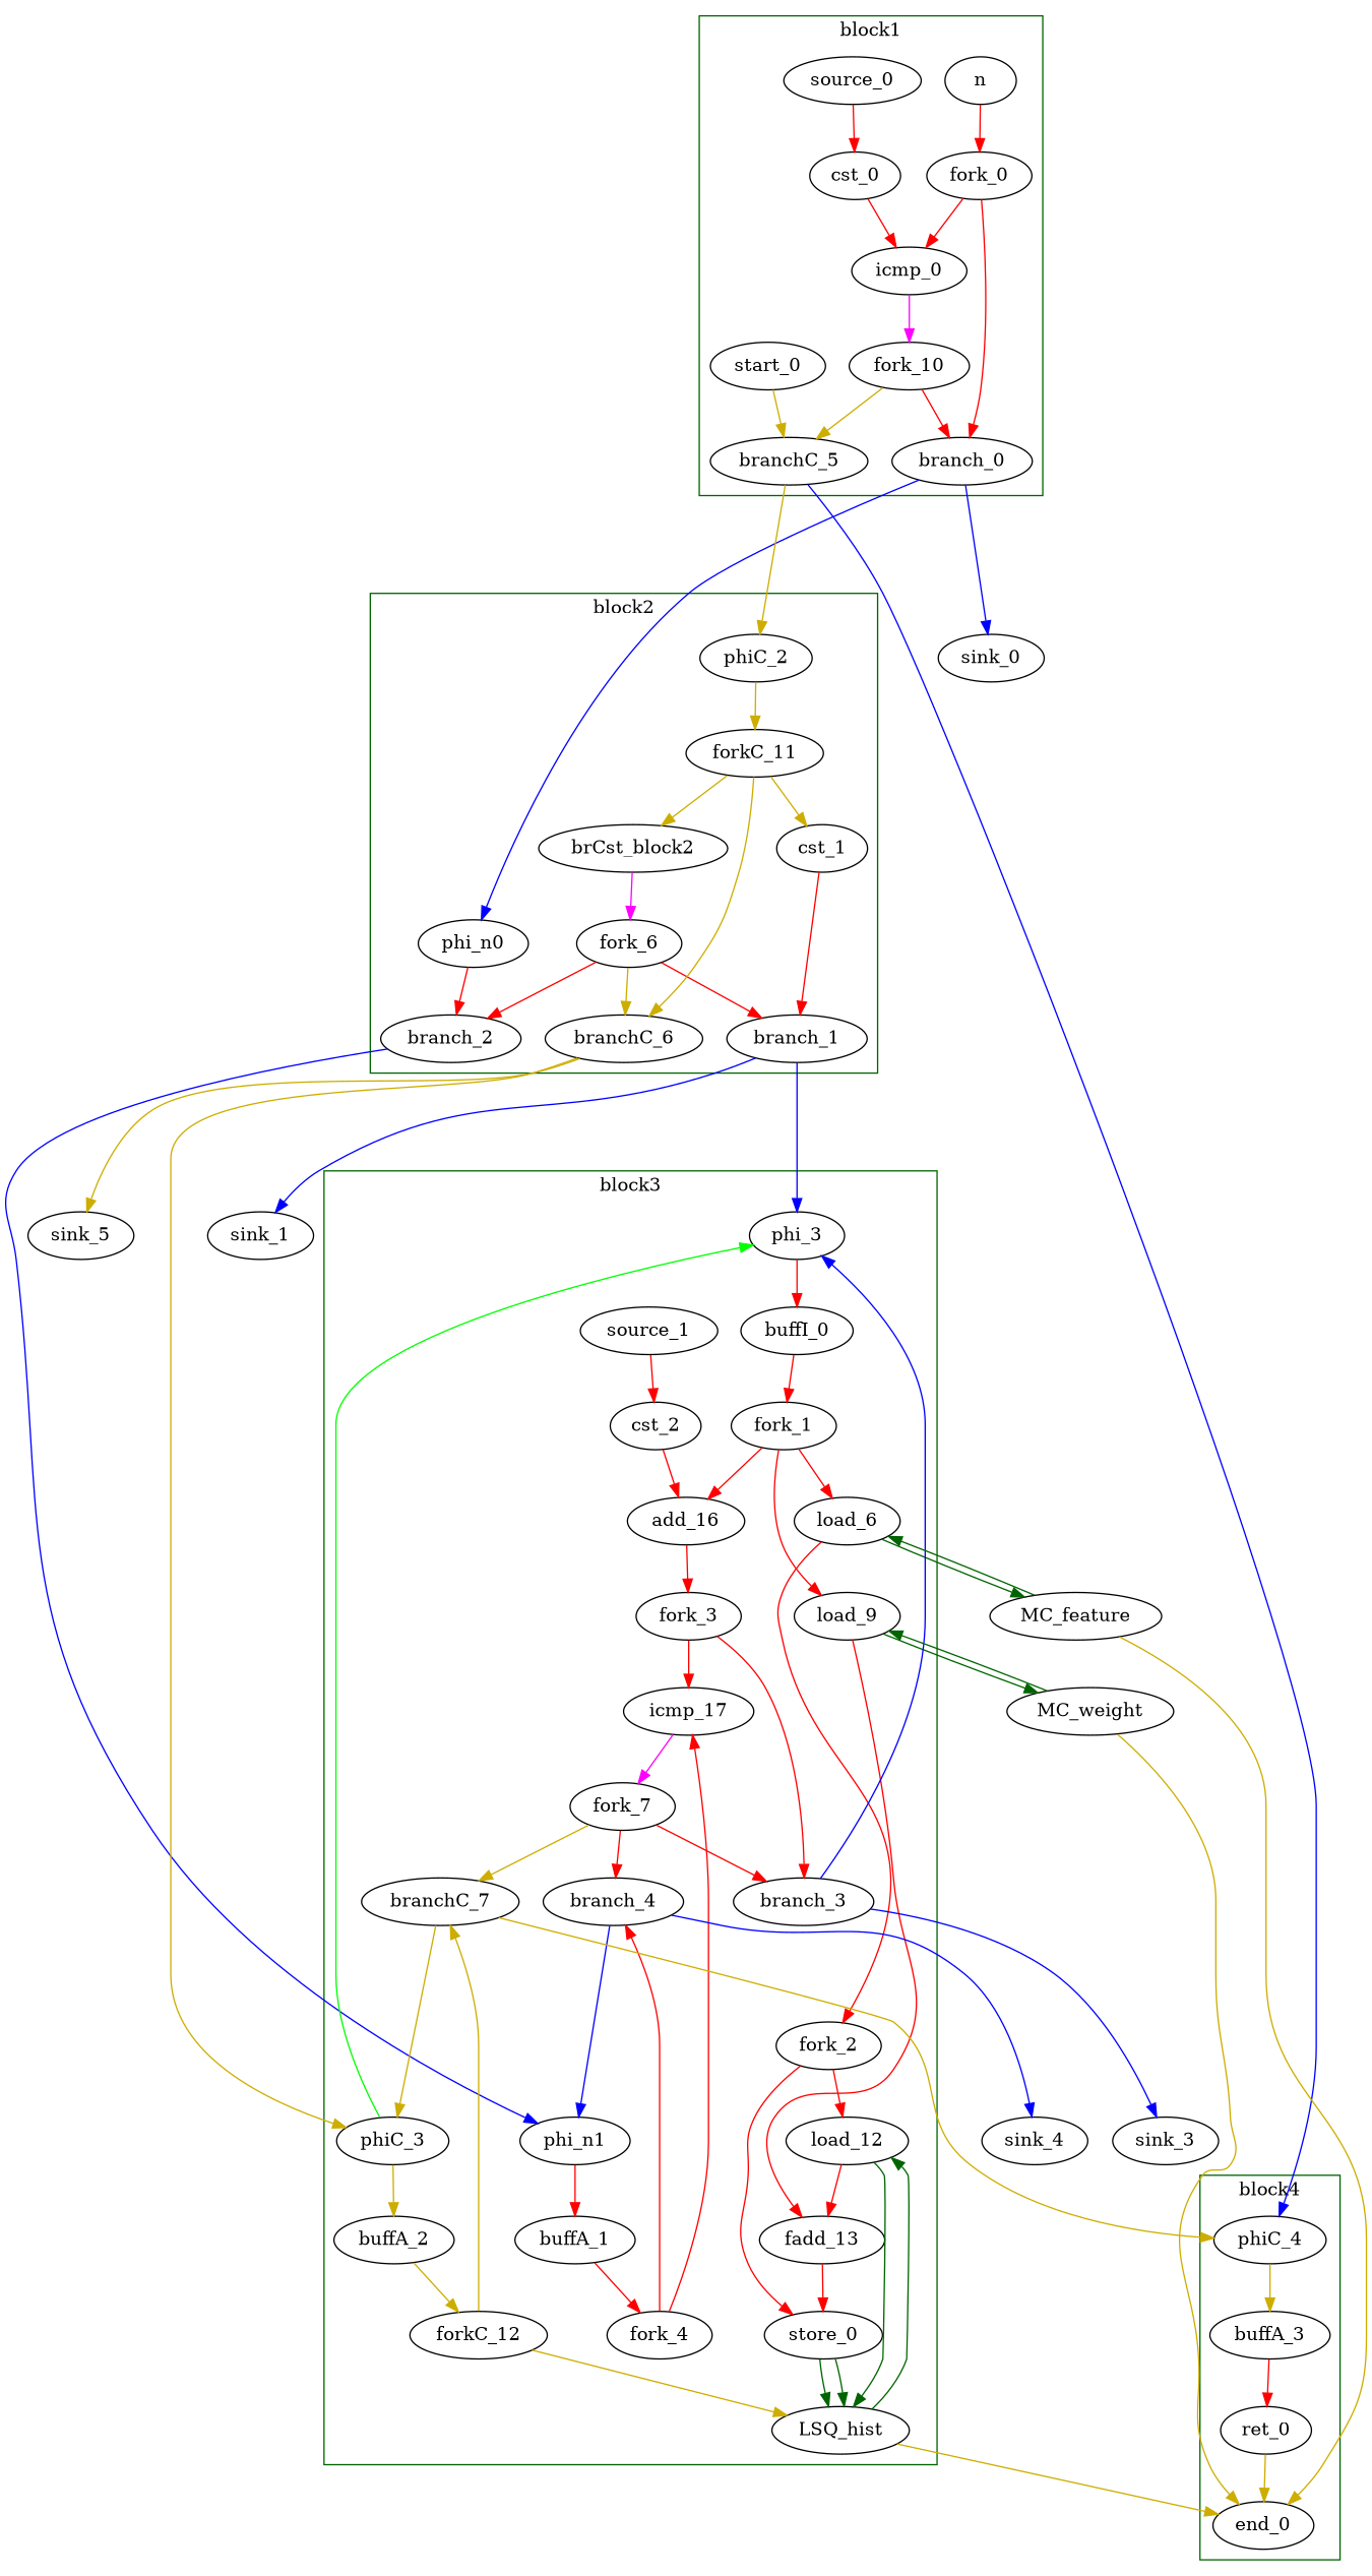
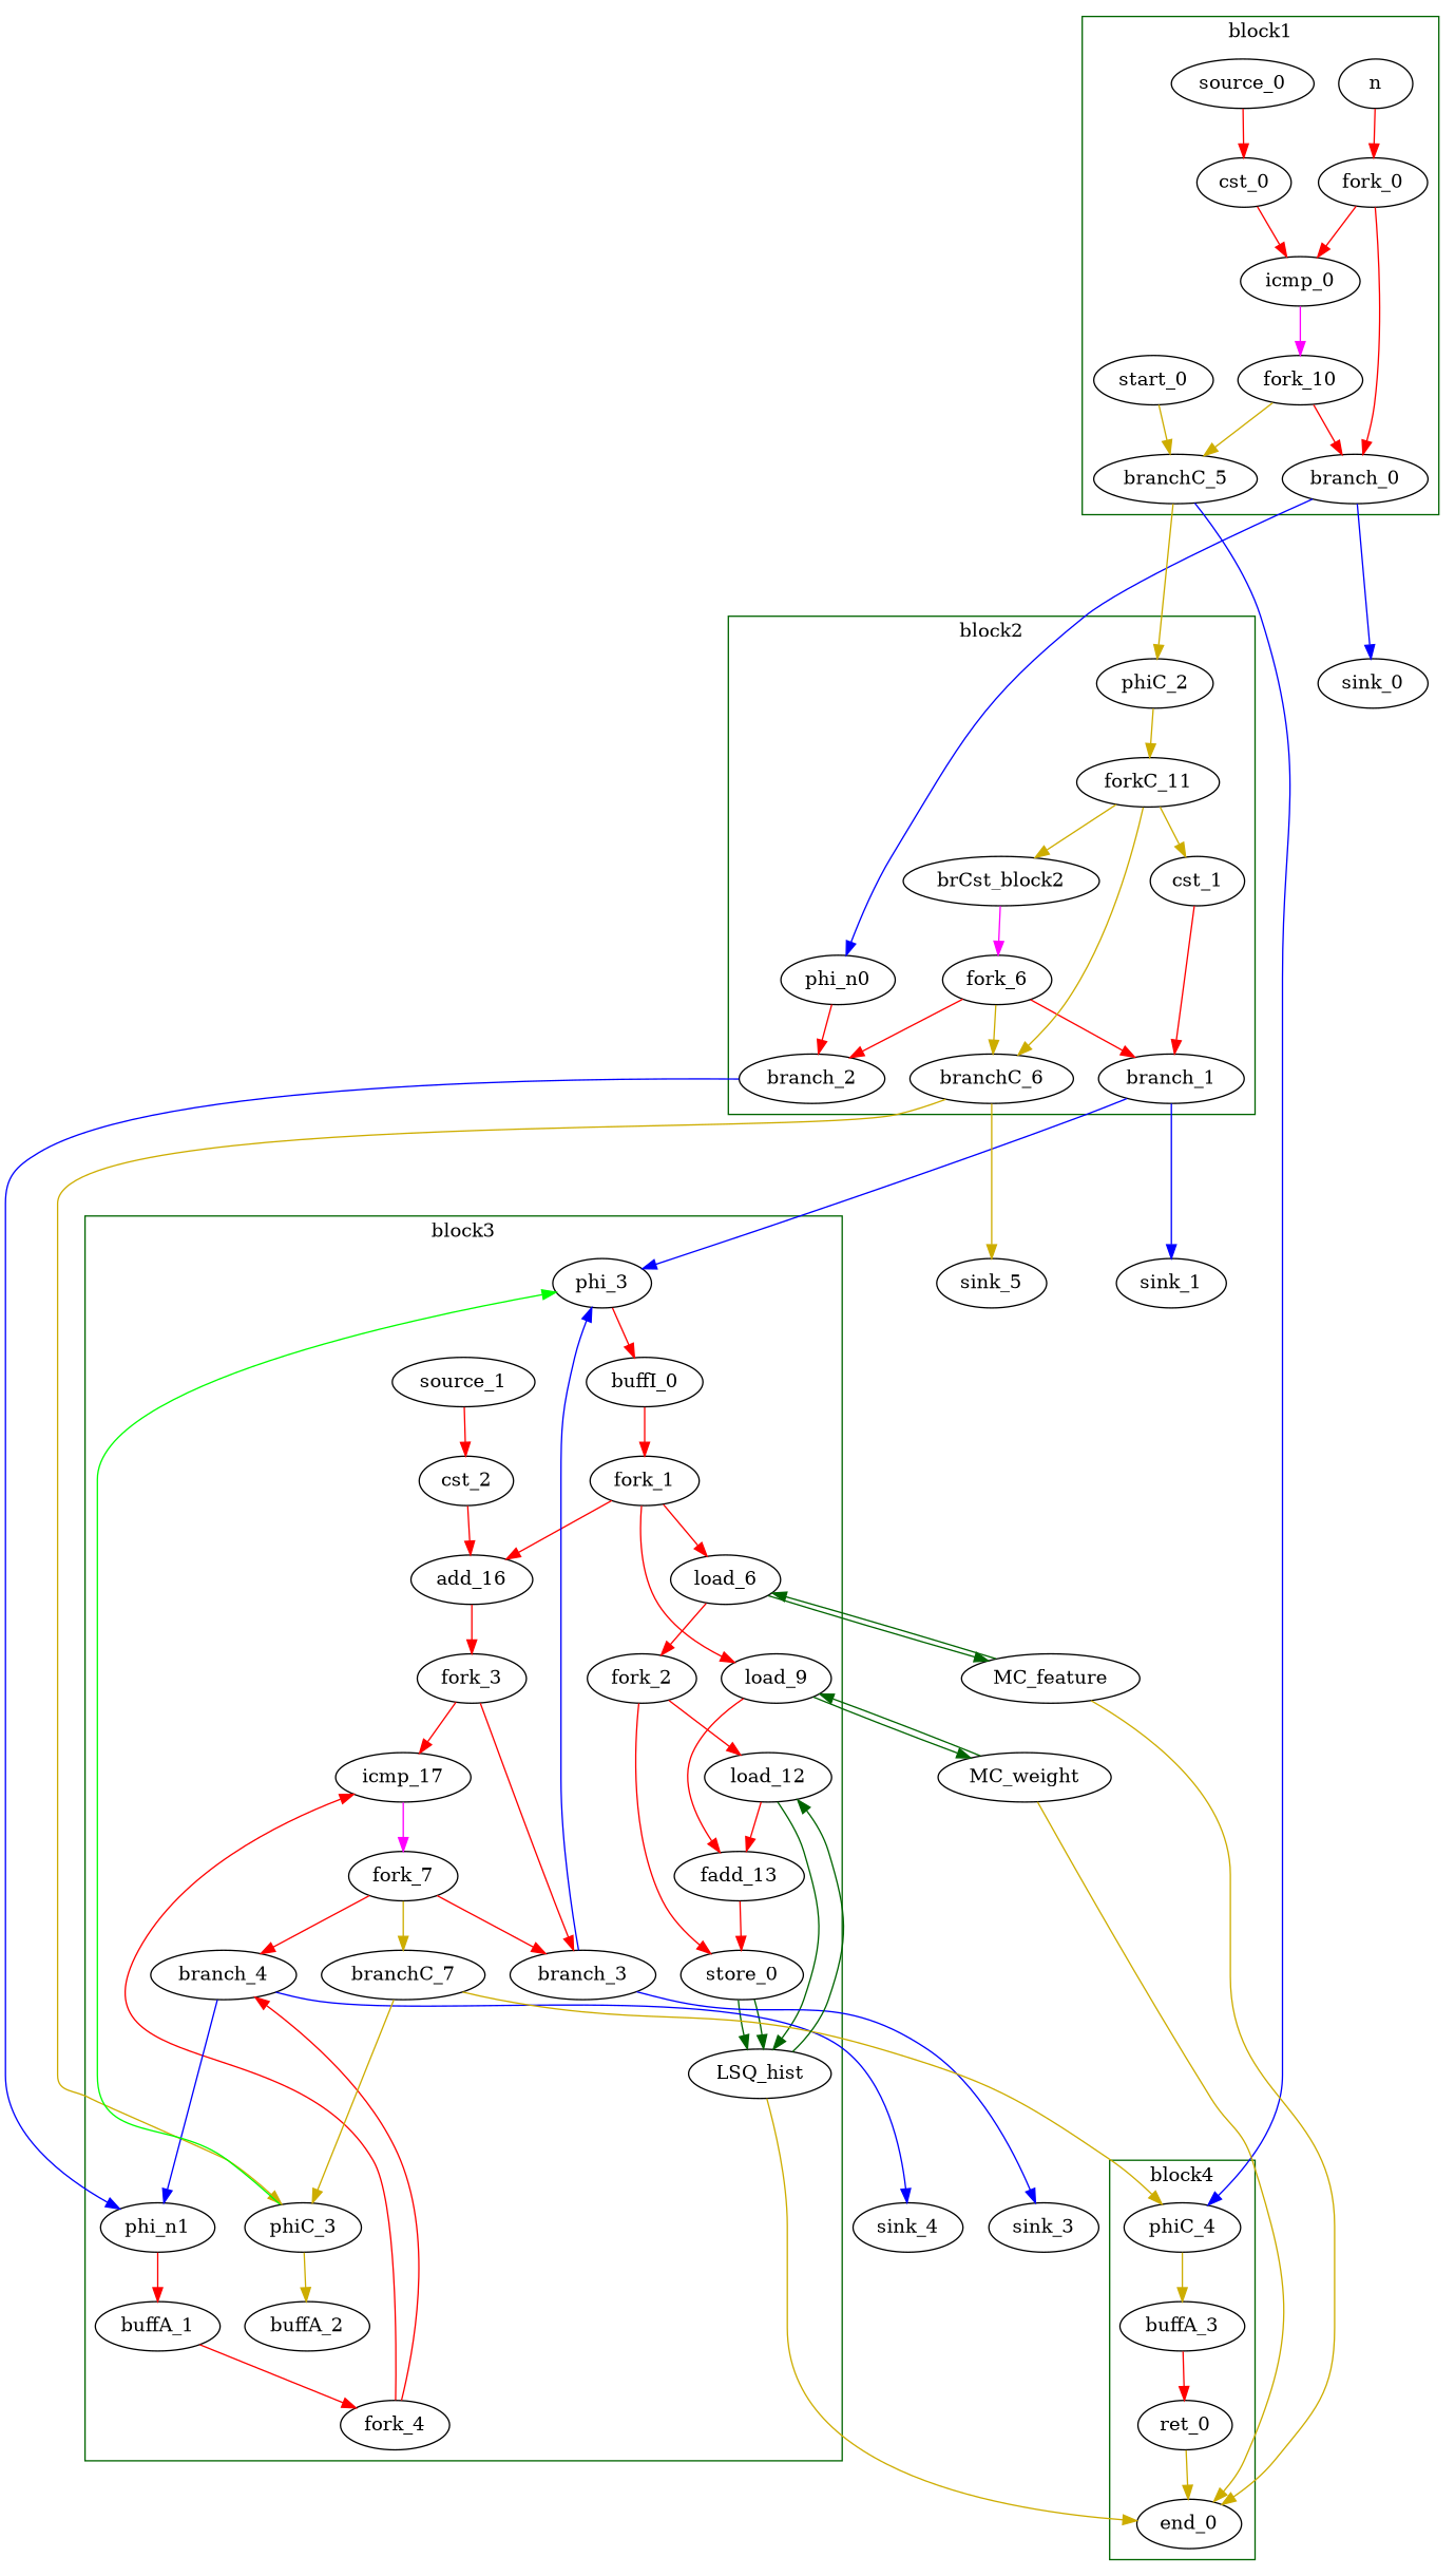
  digraph {
    splines=spline
    node [bbID=3 in="in1:1" out="out1:1" type=Fork]
    edge [color=red from=out1 to=in1]
    n [bbID=1 in="in1:32" out="out1:32" type=Entry]
    fork_0 [bbID=1 in="in1:32" out="out1:32 out2:32 "]
    cst_0 [bbID=1 type=Constant value="0x00000000"]
    icmp_0 [II=1 bbID=1 delay=1.530 in="in1:32 in2:32 " latency=0 op=icmp_sgt_op out="out1:1 " type=Operator]
    fork_10 [bbID=1 out="out1:1 out2:1 "]
    branch_0 [bbID=1 in="in1:32 in2?:1" out="out1+:32 out2-:32" type=Branch]
    start_0 [bbID=1 control=true in="in1:0" out="out1:0" type=Entry]
    branchC_5 [bbID=1 in="in1:0 in2?:1" out="out1+:0 out2-:0" type=Branch]
    source_0 [bbID=1 type=Source in=""]
    brCst_block2 [bbID=2 type=Constant value="0x1"]
    fork_6 [bbID=2 out="out1:1 out2:1 out3:1 "]
    cst_1 [bbID=2 type=Constant value="0x00000000"]
    branch_1 [bbID=2 in="in1:1 in2?:1" out="out1+:1 out2-:1" type=Branch]
    phi_n0 [bbID=2 delay=0.000 in="in1:32 " out="out1:32" type=Merge]
    branch_2 [bbID=2 in="in1:32 in2?:1" out="out1+:32 out2-:32" type=Branch]
    branchC_6 [bbID=2 in="in1:0 in2?:1" out="out1+:0 out2-:0" type=Branch]
    phiC_2 [bbID=2 delay=0.166 in="in1:0 " out="out1:0" type=Merge]
    forkC_11 [bbID=2 in="in1:0" out="out1:0 out2:0 out3:0 "]
    phi_3 [delay=0.366 in="in1?:1 in2:31 in3:31 " out="out1:31" type=Mux]
    buffI_0 [in="in1:31" out="out1:31" type=Buffer]
    load_6 [II=1 delay=0.000 in="in1:32 in2:31 " latency=2 op=mc_load_op out="out1:32 out2:31 " portId=0 type=Operator]
    fork_2 [in="in1:32" out="out1:32 out2:32 "]
    load_9 [II=1 delay=0.000 in="in1:32 in2:31 " latency=2 op=mc_load_op out="out1:32 out2:31 " portId=0 type=Operator]
    fadd_13 [II=1 delay=0.966 in="in1:32 in2:32 " latency=10 op=fadd_op out="out1:32 " type=Operator]
    load_12 [II=1 delay=0.000 in="in1:32 in2:32 " latency=5 op=lsq_load_op out="out1:32 out2:32 " portId=0 type=Operator]
    store_0 [II=1 delay=0.000 in="in1:32 in2:32 " latency=0 op=lsq_store_op out="out1:32 out2:32 " portId=0 type=Operator]
    cst_2 [type=Constant value="0x00000001"]
    add_16 [II=1 delay=1.693 in="in1:31 in2:31 " latency=0 op=add_op out="out1:31 " type=Operator]
    fork_3 [in="in1:31" out="out1:31 out2:31 "]
    icmp_17 [II=1 delay=1.530 in="in1:32 in2:32 " latency=0 op=icmp_slt_op out="out1:1 " type=Operator]
    fork_7 [out="out1:1 out2:1 out3:1 "]
    phi_n1 [delay=0.366 in="in1:32 in2:32 " out="out1:32" type=Merge]
    buffA_1 [in="in1:32" out="out1:32" type=Buffer]
    fork_1 [in="in1:31" out="out1:31 out2:31 out3:31 "]
    branch_3 [in="in1:31 in2?:1" out="out1+:31 out2-:31" type=Branch]
    fork_4 [in="in1:32" out="out1:32 out2:32 "]
    branch_4 [in="in1:32 in2?:1" out="out1+:32 out2-:32" type=Branch]
    branchC_7 [in="in1:0 in2?:1" out="out1+:0 out2-:0" type=Branch]
    LSQ_hist [bbID=0 bbcount=1 fifoDepth=16 in="in1:0*c0 in2:32*l0a in3:32*s0a in4:32*s0d " ldcount=1 loadOffsets="{{0;0;0;0;0;0;0;0;0;0;0;0;0;0;0;0}}" loadPorts="{{0;0;0;0;0;0;0;0;0;0;0;0;0;0;0;0}}" memory=hist numLoads="{1}" numStores="{1}" out="out1:32*l0d out2:0*e " stcount=1 storeOffsets="{{1;0;0;0;0;0;0;0;0;0;0;0;0;0;0;0}}" storePorts="{{0;0;0;0;0;0;0;0;0;0;0;0;0;0;0;0}}" type=LSQ]
    phiC_3 [delay=0.166 in="in1:0 in2:0 " out="out1:0 out2?:1" type=CntrlMerge]
    buffA_2 [in="in1:0" out="out1:0" type=Buffer]
-   forkC_12 [in="in1:0" out="out1:0 out2:0 "]
    source_1 [type=Source in=""]
    ret_0 [II=1 bbID=4 delay=0.000 in="in1:0 " latency=0 op=ret_op out="out1:0 " type=Operator]
    end_0 [bbID=0 in="in1:0*e in2:0*e in3:0*e in4:0 " out="out1:0" type=Exit]
    phiC_4 [bbID=4 delay=0.166 in="in1:0 in2:0 " out="out1:0" type=Merge]
    buffA_3 [bbID=4 in="in1:0" out="out1:0" type=Buffer]
    sink_0 [bbID=0 in="in1:32" type=Sink out=""]
    sink_1 [bbID=0 type=Sink out=""]
    sink_5 [bbID=0 in="in1:0" type=Sink out=""]
    MC_feature [bbID=0 bbcount=0 in="in1:31*l0a " ldcount=1 memory=feature out="out1:32*l0d out2:0*e " stcount=0 type=MC]
    MC_weight [bbID=0 bbcount=0 in="in1:31*l0a " ldcount=1 memory=weight out="out1:32*l0d out2:0*e " stcount=0 type=MC]
    sink_3 [bbID=0 in="in1:31" type=Sink out=""]
    sink_4 [bbID=0 in="in1:32" type=Sink out=""]
    subgraph cluster_1 {
      color=darkgreen
      label=block1
      n
      fork_0
      cst_0
      icmp_0
      fork_10
      branch_0
      start_0
      branchC_5
      source_0
    }
    subgraph cluster_2 {
      color=darkgreen
      label=block2
      brCst_block2
      fork_6
      cst_1
      branch_1
      phi_n0
      branch_2
      branchC_6
      phiC_2
      forkC_11
    }
    subgraph cluster_3 {
      color=darkgreen
      label=block3
      phi_3
      buffI_0
      load_6
      fork_2
      load_9
      fadd_13
      load_12
      store_0
      cst_2
      add_16
      fork_3
      icmp_17
      fork_7
      phi_n1
      buffA_1
      fork_1
      branch_3
      fork_4
      branch_4
      branchC_7
      LSQ_hist
      phiC_3
      buffA_2
-     forkC_12
      source_1
    }
    subgraph cluster_4 {
      color=darkgreen
      label=block4
      ret_0
      end_0
      phiC_4
      buffA_3
    }
    n -> fork_0
    fork_0 -> icmp_0
    fork_0 -> branch_0 [from=out2]
    cst_0 -> icmp_0 [to=in2]
    icmp_0 -> fork_10 [color=magenta]
    fork_10 -> branch_0 [to=in2]
    fork_10 -> branchC_5 [color=gold3 from=out2 to=in2]
    branch_0 -> phi_n0 [color=blue minlen=3]
    branch_0 -> sink_0 [color=blue from=out2 minlen=3]
    start_0 -> branchC_5 [color=gold3]
    branchC_5 -> phiC_2 [color=gold3 minlen=3]
    branchC_5 -> phiC_4 [color=blue from=out2 minlen=3]
    source_0 -> cst_0
    brCst_block2 -> fork_6 [color=magenta]
    fork_6 -> branch_1 [from=out2 to=in2]
    fork_6 -> branch_2 [to=in2]
    fork_6 -> branchC_6 [color=gold3 from=out3 to=in2]
    cst_1 -> branch_1
    branch_1 -> phi_3 [color=blue minlen=3 to=in2]
    branch_1 -> sink_1 [color=blue from=out2 minlen=3]
    phi_n0 -> branch_2
    branch_2 -> phi_n1 [color=blue minlen=3]
    branchC_6 -> phiC_3 [color=gold3 minlen=3]
    branchC_6 -> sink_5 [color=gold3 from=out2 minlen=3]
    phiC_2 -> forkC_11 [color=gold3]
    forkC_11 -> brCst_block2 [color=gold3 from=out3]
    forkC_11 -> cst_1 [color=gold3]
    forkC_11 -> branchC_6 [color=gold3 from=out2]
    phi_3 -> buffI_0
    buffI_0 -> fork_1
    load_6 -> fork_2
    load_6 -> MC_feature [color=darkgreen from=out2 mem_address=true]
    fork_2 -> load_12 [to=in2]
    fork_2 -> store_0 [from=out2 to=in2]
    load_9 -> fadd_13 [to=in2]
    load_9 -> MC_weight [color=darkgreen from=out2 mem_address=true]
    fadd_13 -> store_0
    load_12 -> fadd_13
    load_12 -> LSQ_hist [color=darkgreen from=out2 mem_address=true to=in2]
    store_0 -> LSQ_hist [color=darkgreen from=out2 mem_address=true to=in3]
    store_0 -> LSQ_hist [color=darkgreen mem_address=false to=in4]
    cst_2 -> add_16 [to=in2]
    add_16 -> fork_3
    fork_3 -> icmp_17
    fork_3 -> branch_3 [from=out2]
    icmp_17 -> fork_7 [color=magenta]
    fork_7 -> branch_3 [from=out2 to=in2]
    fork_7 -> branch_4 [to=in2]
    fork_7 -> branchC_7 [color=gold3 from=out3 to=in2]
    phi_n1 -> buffA_1
    buffA_1 -> fork_4
    fork_1 -> load_6 [from=out2 to=in2]
    fork_1 -> load_9 [from=out3 to=in2]
    fork_1 -> add_16
    branch_3 -> phi_3 [color=blue minlen=3 to=in3]
    branch_3 -> sink_3 [color=blue from=out2 minlen=3]
    fork_4 -> icmp_17 [to=in2]
    fork_4 -> branch_4 [from=out2]
    branch_4 -> phi_n1 [color=blue minlen=3 to=in2]
    branch_4 -> sink_4 [color=blue from=out2 minlen=3]
    branchC_7 -> phiC_3 [color=gold3 minlen=3 to=in2]
    branchC_7 -> phiC_4 [color=gold3 from=out2 minlen=3 to=in2]
    LSQ_hist -> load_12 [color=darkgreen mem_address=false]
    LSQ_hist -> end_0 [color=gold3 from=out2]
    phiC_3 -> phi_3 [color=green from=out2]
    phiC_3 -> buffA_2 [color=gold3]
-   buffA_2 -> forkC_12 [color=gold3]
-   forkC_12 -> branchC_7 [color=gold3 from=out2]
-   forkC_12 -> LSQ_hist [color=gold3]
    source_1 -> cst_2
    ret_0 -> end_0 [color=gold3 to=in4]
    phiC_4 -> buffA_3 [color=gold3]
    buffA_3 -> ret_0
    MC_feature -> load_6 [color=darkgreen mem_address=false]
    MC_feature -> end_0 [color=gold3 from=out2 to=in2]
    MC_weight -> load_9 [color=darkgreen mem_address=false]
    MC_weight -> end_0 [color=gold3 from=out2 to=in3]
  }
